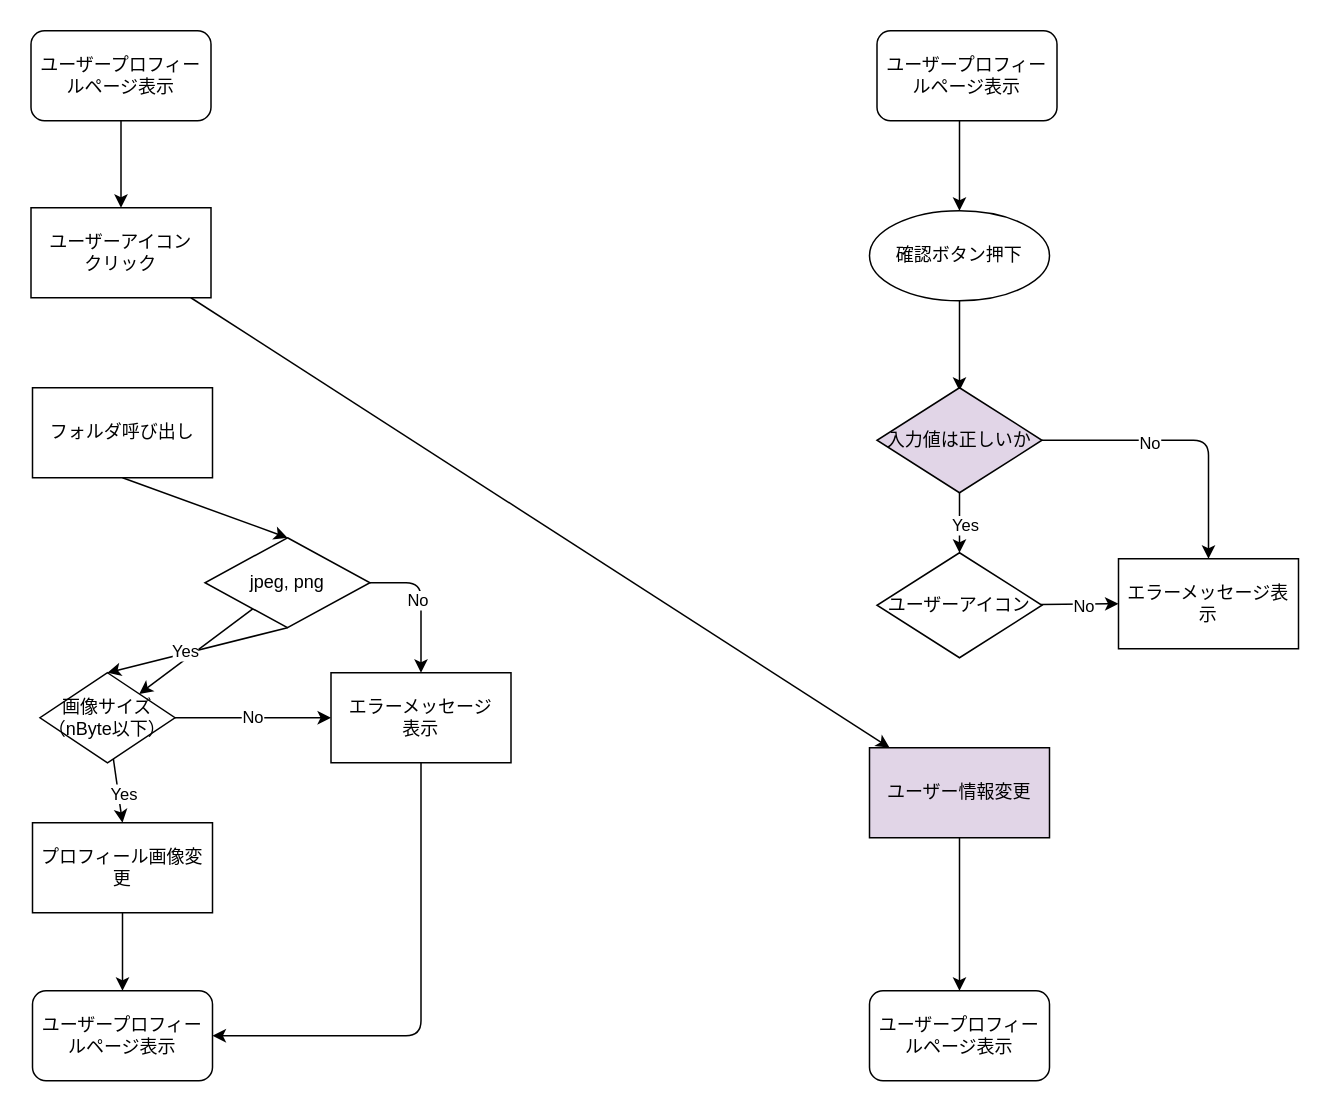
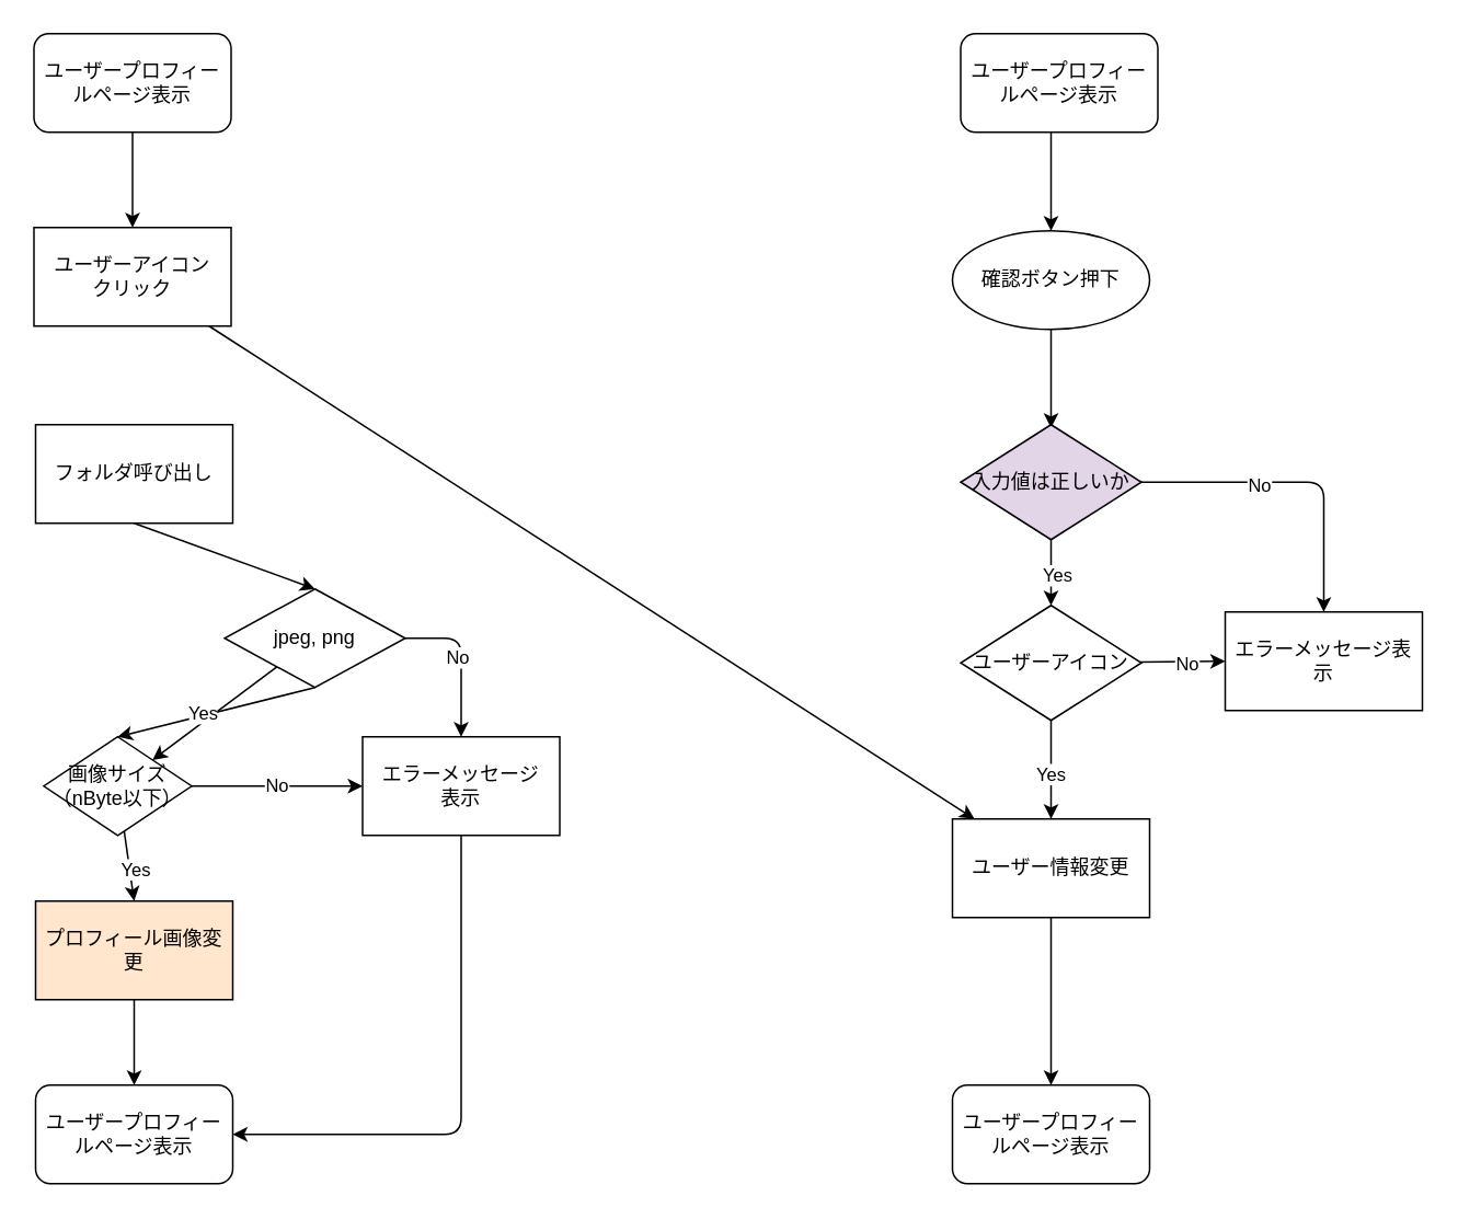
  <mxCell id="0" />
  <mxCell id="1" parent="0" />
  <mxCell id="2" style="edgeStyle=none;html=1;" edge="1" parent="1" source="3" target="25"><mxGeometry relative="1" as="geometry" /></mxCell>
  <mxCell id="3" value="ユーザーアイコン&lt;br&gt;クリック" style="rounded=0;whiteSpace=wrap;html=1;" vertex="1" parent="1"><mxGeometry x="20" y="138" width="120" height="60" as="geometry" /></mxCell>
  <mxCell id="4" value="ユーザープロフィールページ表示" style="rounded=1;whiteSpace=wrap;html=1;" vertex="1" parent="1"><mxGeometry x="21" y="660" width="120" height="60" as="geometry" /></mxCell>
  <mxCell id="5" style="edgeStyle=none;html=1;entryX=0.5;entryY=0;entryDx=0;entryDy=0;" edge="1" parent="1" target="12"><mxGeometry relative="1" as="geometry"><mxPoint x="81" y="318" as="sourcePoint" /></mxGeometry></mxCell>
  <mxCell id="6" value="フォルダ呼び出し" style="rounded=0;whiteSpace=wrap;html=1;" vertex="1" parent="1"><mxGeometry x="21" y="258" width="120" height="60" as="geometry" /></mxCell>
  <mxCell id="7" value="" style="edgeStyle=none;html=1;" edge="1" parent="1" source="12" target="16"><mxGeometry relative="1" as="geometry" /></mxCell>
  <mxCell id="8" style="edgeStyle=none;html=1;exitX=0.5;exitY=1;exitDx=0;exitDy=0;entryX=0.5;entryY=0;entryDx=0;entryDy=0;" edge="1" parent="1" source="12" target="16"><mxGeometry relative="1" as="geometry" /></mxCell>
  <mxCell id="9" value="Yes" style="edgeLabel;html=1;align=center;verticalAlign=middle;resizable=0;points=[];" vertex="1" connectable="0" parent="8"><mxGeometry x="0.133" y="-2" relative="1" as="geometry"><mxPoint as="offset" /></mxGeometry></mxCell>
  <mxCell id="10" style="edgeStyle=none;html=1;entryX=0.5;entryY=0;entryDx=0;entryDy=0;" edge="1" parent="1" source="12" target="18"><mxGeometry relative="1" as="geometry"><mxPoint x="211" y="388" as="targetPoint" /><Array as="points"><mxPoint x="280" y="388" /></Array></mxGeometry></mxCell>
  <mxCell id="11" value="No" style="edgeLabel;html=1;align=center;verticalAlign=middle;resizable=0;points=[];" vertex="1" connectable="0" parent="10"><mxGeometry x="-0.04" y="-3" relative="1" as="geometry"><mxPoint as="offset" /></mxGeometry></mxCell>
  <mxCell id="12" value="jpeg, png" style="rhombus;whiteSpace=wrap;html=1;" vertex="1" parent="1"><mxGeometry x="136" y="358" width="110" height="60" as="geometry" /></mxCell>
  <mxCell id="13" value="No" style="edgeStyle=none;html=1;entryX=0;entryY=0.5;entryDx=0;entryDy=0;" edge="1" parent="1" source="16" target="18"><mxGeometry x="-0.007" relative="1" as="geometry"><mxPoint x="200" y="478" as="targetPoint" /><Array as="points"><mxPoint x="170" y="478" /></Array><mxPoint as="offset" /></mxGeometry></mxCell>
  <mxCell id="14" style="edgeStyle=none;html=1;entryX=0.5;entryY=0;entryDx=0;entryDy=0;" edge="1" parent="1" source="16"><mxGeometry relative="1" as="geometry"><mxPoint x="81" y="548" as="targetPoint" /></mxGeometry></mxCell>
  <mxCell id="15" value="Yes" style="edgeLabel;html=1;align=center;verticalAlign=middle;resizable=0;points=[];" vertex="1" connectable="0" parent="14"><mxGeometry x="0.1" y="3" relative="1" as="geometry"><mxPoint as="offset" /></mxGeometry></mxCell>
  <mxCell id="16" value="画像サイズ&lt;br&gt;（nByte以下）" style="rhombus;whiteSpace=wrap;html=1;" vertex="1" parent="1"><mxGeometry x="26" y="448" width="90" height="60" as="geometry" /></mxCell>
  <mxCell id="17" style="edgeStyle=none;html=1;entryX=1;entryY=0.5;entryDx=0;entryDy=0;" edge="1" parent="1" source="18" target="4"><mxGeometry relative="1" as="geometry"><Array as="points"><mxPoint x="280" y="690" /></Array></mxGeometry></mxCell>
  <mxCell id="18" value="エラーメッセージ&lt;br&gt;表示" style="rounded=0;whiteSpace=wrap;html=1;" vertex="1" parent="1"><mxGeometry x="220" y="448" width="120" height="60" as="geometry" /></mxCell>
  <mxCell id="19" style="edgeStyle=none;html=1;entryX=0.5;entryY=0;entryDx=0;entryDy=0;" edge="1" parent="1" source="20" target="4"><mxGeometry relative="1" as="geometry" /></mxCell>
- <mxCell id="20" value="プロフィール画像変更" style="rounded=0;whiteSpace=wrap;html=1;" vertex="1" parent="1"><mxGeometry x="21" y="548" width="120" height="60" as="geometry" /></mxCell>
+ <mxCell id="20" value="プロフィール画像変更" style="rounded=0;whiteSpace=wrap;html=1;fillColor=#ffe6cc;" vertex="1" parent="1"><mxGeometry x="21" y="548" width="120" height="60" as="geometry" /></mxCell>
  <mxCell id="21" style="edgeStyle=none;html=1;entryX=0.5;entryY=0;entryDx=0;entryDy=0;" edge="1" parent="1" target="23"><mxGeometry relative="1" as="geometry"><mxPoint x="639" y="80" as="sourcePoint" /></mxGeometry></mxCell>
  <mxCell id="22" style="edgeStyle=none;html=1;entryX=0.5;entryY=0;entryDx=0;entryDy=0;" edge="1" parent="1" source="23"><mxGeometry relative="1" as="geometry"><mxPoint x="639" y="260" as="targetPoint" /></mxGeometry></mxCell>
  <mxCell id="23" value="確認ボタン押下" style="ellipse;whiteSpace=wrap;html=1;" vertex="1" parent="1"><mxGeometry x="579" y="140" width="120" height="60" as="geometry" /></mxCell>
  <mxCell id="24" style="edgeStyle=none;html=1;entryX=0.5;entryY=0;entryDx=0;entryDy=0;" edge="1" parent="1" source="25" target="40"><mxGeometry relative="1" as="geometry" /></mxCell>
- <mxCell id="25" value="ユーザー情報変更" style="rounded=0;whiteSpace=wrap;html=1;fillColor=#e1d5e7;" vertex="1" parent="1"><mxGeometry x="579" y="498" width="120" height="60" as="geometry" /></mxCell>
+ <mxCell id="25" value="ユーザー情報変更" style="rounded=0;whiteSpace=wrap;html=1;" vertex="1" parent="1"><mxGeometry x="579" y="498" width="120" height="60" as="geometry" /></mxCell>
  <mxCell id="26" value="" style="edgeStyle=none;html=1;entryX=0.5;entryY=0;entryDx=0;entryDy=0;" edge="1" parent="1" source="30" target="39"><mxGeometry relative="1" as="geometry"><mxPoint x="735" y="298" as="targetPoint" /><Array as="points"><mxPoint x="805" y="293" /></Array></mxGeometry></mxCell>
  <mxCell id="27" value="No" style="edgeLabel;html=1;align=center;verticalAlign=middle;resizable=0;points=[];" vertex="1" connectable="0" parent="26"><mxGeometry x="-0.238" y="-1" relative="1" as="geometry"><mxPoint x="-1" as="offset" /></mxGeometry></mxCell>
  <mxCell id="28" style="edgeStyle=none;html=1;entryX=0.5;entryY=0;entryDx=0;entryDy=0;" edge="1" parent="1" source="30"><mxGeometry relative="1" as="geometry"><mxPoint x="639" y="368" as="targetPoint" /></mxGeometry></mxCell>
  <mxCell id="29" value="Yes" style="edgeLabel;html=1;align=center;verticalAlign=middle;resizable=0;points=[];" vertex="1" connectable="0" parent="28"><mxGeometry x="0.041" y="3" relative="1" as="geometry"><mxPoint as="offset" /></mxGeometry></mxCell>
  <mxCell id="30" value="入力値は正しいか" style="rhombus;whiteSpace=wrap;html=1;fillColor=#e1d5e7;" vertex="1" parent="1"><mxGeometry x="584" y="258" width="110" height="70" as="geometry" /></mxCell>
+ <mxCell id="31" style="edgeStyle=none;html=1;entryX=0.5;entryY=0;entryDx=0;entryDy=0;" edge="1" parent="1" source="35" target="25"><mxGeometry relative="1" as="geometry" /></mxCell>
+ <mxCell id="32" value="Yes" style="edgeLabel;html=1;align=center;verticalAlign=middle;resizable=0;points=[];" vertex="1" connectable="0" parent="31"><mxGeometry x="0.076" y="-1" relative="1" as="geometry"><mxPoint as="offset" /></mxGeometry></mxCell>
  <mxCell id="33" style="edgeStyle=none;html=1;entryX=0;entryY=0.5;entryDx=0;entryDy=0;" edge="1" parent="1" source="35" target="39"><mxGeometry relative="1" as="geometry" /></mxCell>
  <mxCell id="34" value="No" style="edgeLabel;html=1;align=center;verticalAlign=middle;resizable=0;points=[];" vertex="1" connectable="0" parent="33"><mxGeometry x="0.089" y="-1" relative="1" as="geometry"><mxPoint as="offset" /></mxGeometry></mxCell>
  <mxCell id="35" value="ユーザーアイコン" style="rhombus;whiteSpace=wrap;html=1;" vertex="1" parent="1"><mxGeometry x="584" y="368" width="110" height="70" as="geometry" /></mxCell>
  <mxCell id="36" style="edgeStyle=none;html=1;entryX=0.5;entryY=0;entryDx=0;entryDy=0;" edge="1" parent="1" source="37" target="3"><mxGeometry relative="1" as="geometry" /></mxCell>
  <mxCell id="37" value="ユーザープロフィールページ表示" style="rounded=1;whiteSpace=wrap;html=1;" vertex="1" parent="1"><mxGeometry x="20" y="20" width="120" height="60" as="geometry" /></mxCell>
  <mxCell id="38" value="ユーザープロフィールページ表示" style="rounded=1;whiteSpace=wrap;html=1;" vertex="1" parent="1"><mxGeometry x="584" y="20" width="120" height="60" as="geometry" /></mxCell>
  <mxCell id="39" value="エラーメッセージ表示" style="rounded=0;whiteSpace=wrap;html=1;" vertex="1" parent="1"><mxGeometry x="745" y="372" width="120" height="60" as="geometry" /></mxCell>
  <mxCell id="40" value="ユーザープロフィールページ表示" style="rounded=1;whiteSpace=wrap;html=1;" vertex="1" parent="1"><mxGeometry x="579" y="660" width="120" height="60" as="geometry" /></mxCell>
